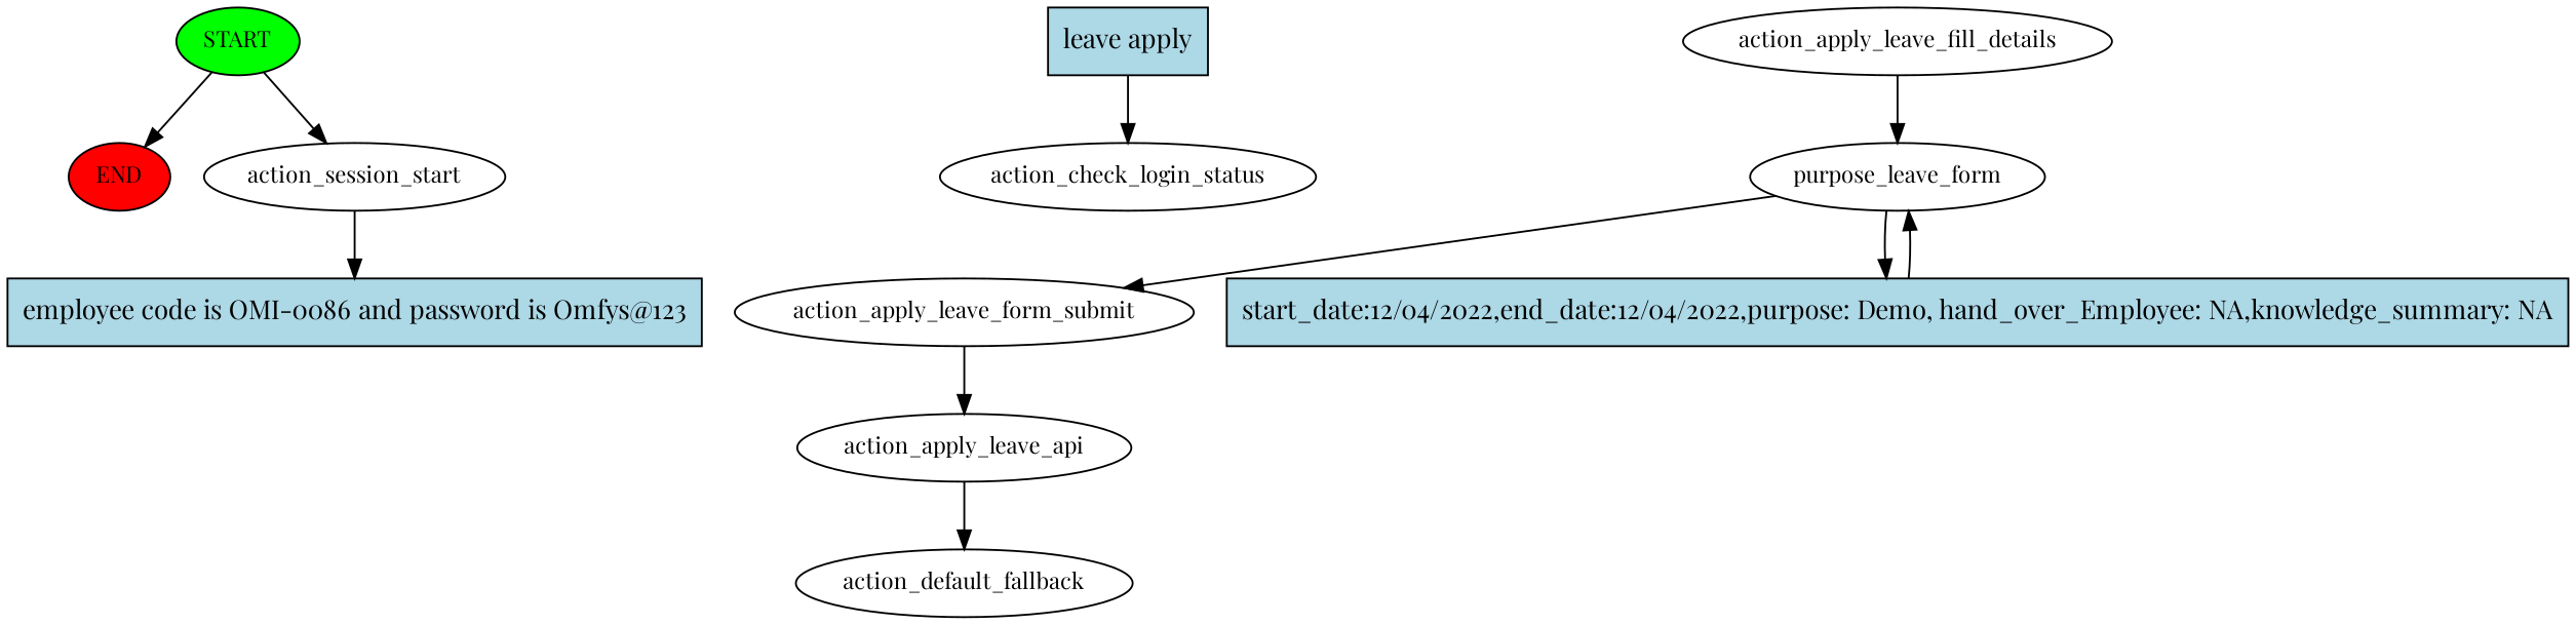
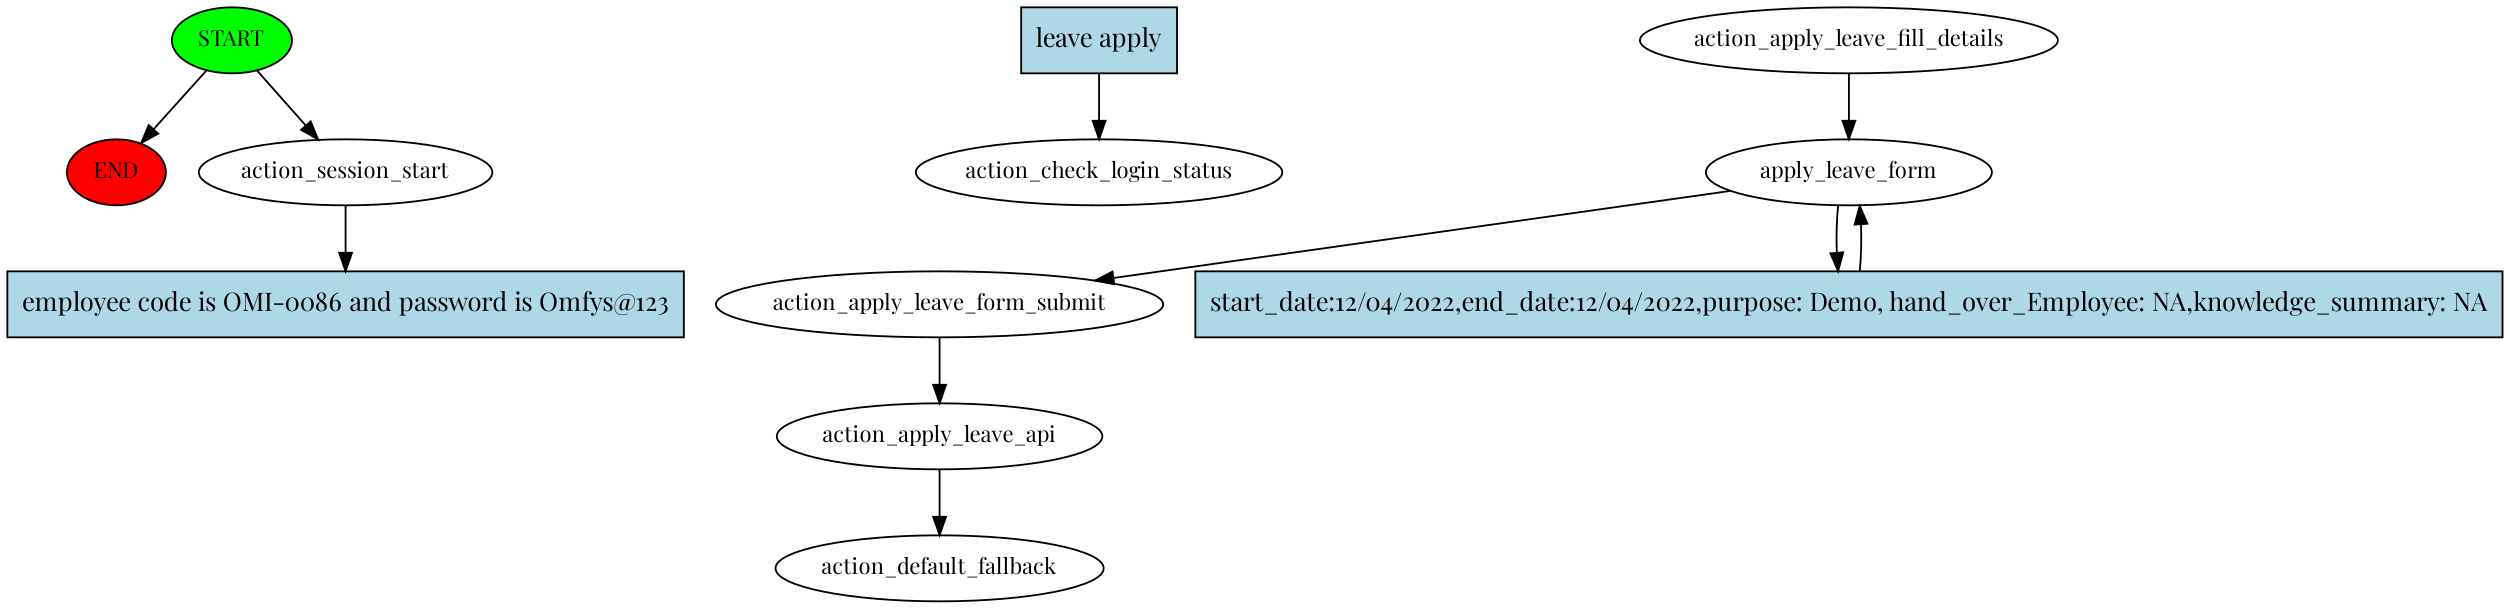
  digraph {
    fontname="Playfair Display"
    node [fontname="Playfair Display" fontsize=12]
    edge [fontname="Playfair Display"]
    n1 [fillcolor=green label=START style=filled]
    n2 [fillcolor=red label=END style=filled]
    n3 [label=action_session_start]
    n4 [fillcolor=lightblue label="employee code is OMI-0086 and password is Omfys@123" shape=rect style=filled fontsize=""]
    n5 [fillcolor=lightblue label="leave apply" shape=rect style=filled fontsize=""]
    n6 [label=action_check_login_status]
    n7 [label=action_apply_leave_fill_details]
-   n8 [label=purpose_leave_form]
+   n8 [label=apply_leave_form]
    n9 [label=action_apply_leave_form_submit]
    n10 [fillcolor=lightblue label="start_date:12/04/2022,end_date:12/04/2022,purpose: Demo, hand_over_Employee: NA,knowledge_summary: NA" shape=rect style=filled fontsize=""]
    n11 [label=action_apply_leave_api]
    n12 [label=action_default_fallback]
    n1 -> n2
    n1 -> n3
    n3 -> n4
    n5 -> n6
    n7 -> n8
    n8 -> n9
    n8 -> n10
    n9 -> n11
    n10 -> n8
    n11 -> n12
  }
